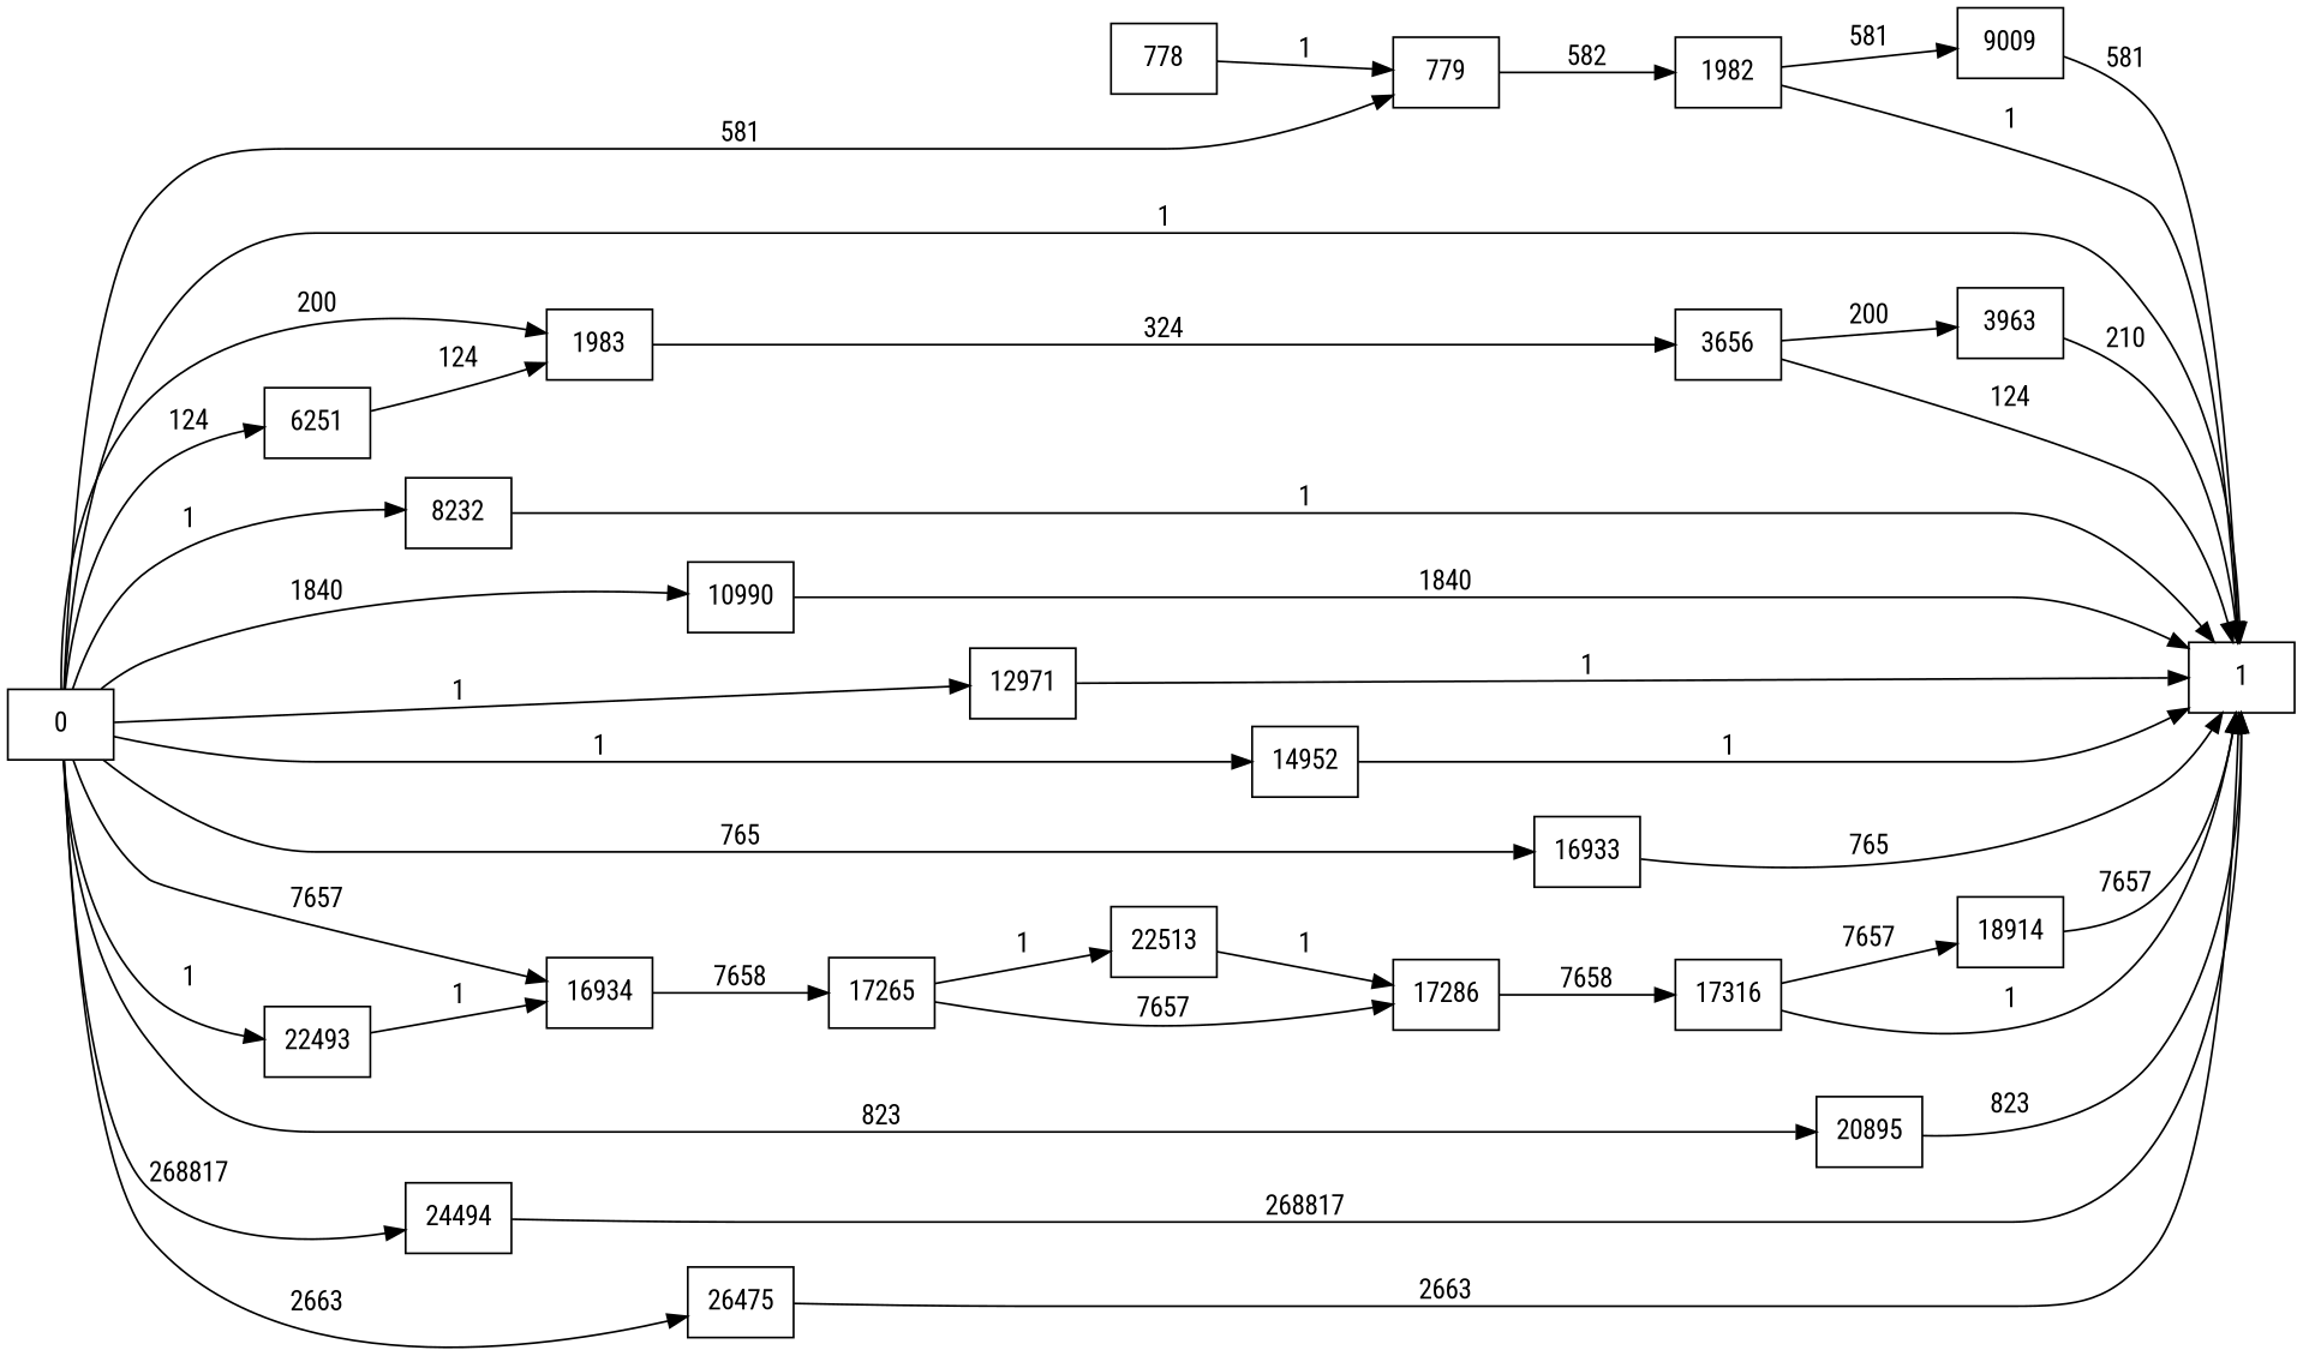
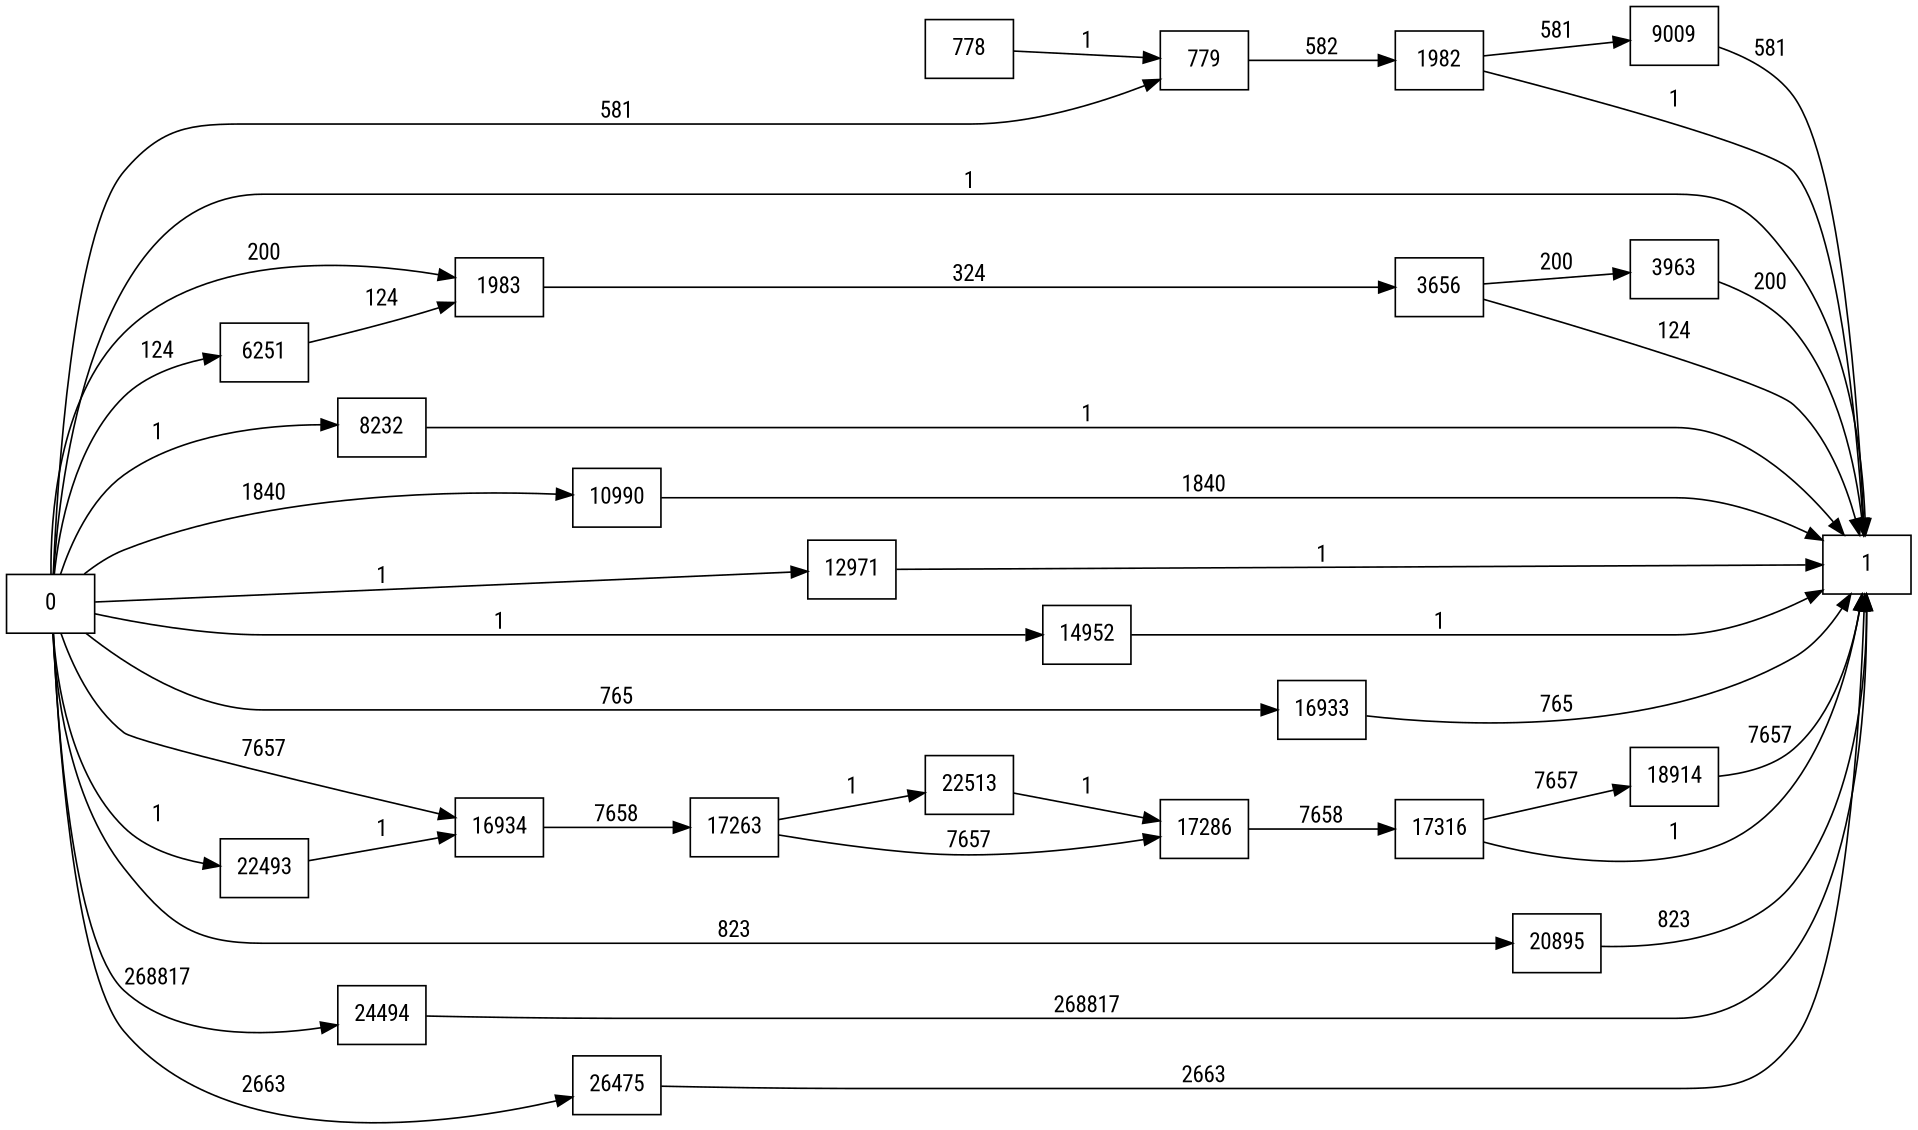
  digraph {
    fontname="Roboto Condensed"
    rankdir=LR
    node [fontname="Roboto Condensed" shape=rectangle]
    edge [fontname="Roboto Condensed"]
    778
    779
    1982
    1
    9009
    1983
    3656
    3963
    6251
    8232
    10990
    12971
    14952
    16933
    16934
-   17265
+   17265 [label=17263]
    17286
    22513
    17316
    18914
    20895
    22493
    24494
    26475
    0
    778 -> 779 [label=1]
    779 -> 1982 [label=582]
    1982 -> 1 [label=1]
    1982 -> 9009 [label=581]
    9009 -> 1 [label=581]
    1983 -> 3656 [label=324]
    3656 -> 1 [label=124]
    3656 -> 3963 [label=200]
-   3963 -> 1 [label=210]
+   3963 -> 1 [label=200]
    6251 -> 1983 [label=124]
    8232 -> 1 [label=1]
    10990 -> 1 [label=1840]
    12971 -> 1 [label=1]
    14952 -> 1 [label=1]
    16933 -> 1 [label=765]
    16934 -> 17265 [label=7658]
    17265 -> 17286 [label=7657]
    17265 -> 22513 [label=1]
    17286 -> 17316 [label=7658]
    22513 -> 17286 [label=1]
    17316 -> 1 [label=1]
    17316 -> 18914 [label=7657]
    18914 -> 1 [label=7657]
    20895 -> 1 [label=823]
    22493 -> 16934 [label=1]
    24494 -> 1 [label=268817]
    26475 -> 1 [label=2663]
    0 -> 779 [label=581]
    0 -> 1 [label=1]
    0 -> 1983 [label=200]
    0 -> 6251 [label=124]
    0 -> 8232 [label=1]
    0 -> 10990 [label=1840]
    0 -> 12971 [label=1]
    0 -> 14952 [label=1]
    0 -> 16933 [label=765]
    0 -> 16934 [label=7657]
    0 -> 20895 [label=823]
    0 -> 22493 [label=1]
    0 -> 24494 [label=268817]
    0 -> 26475 [label=2663]
  }
